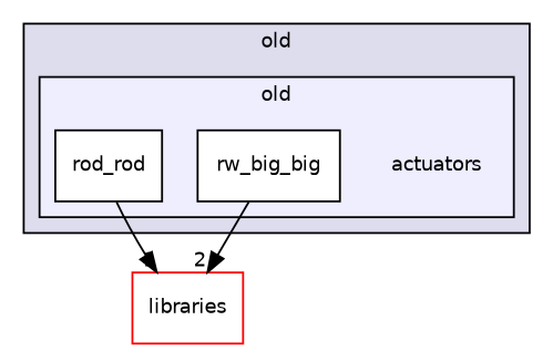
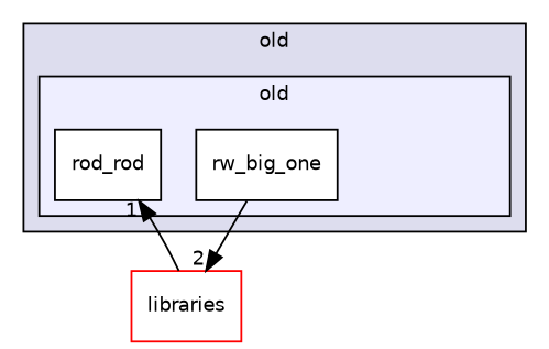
  digraph {
    compound=true
    node [fontname=Helvetica fontsize=10 shape=box color=black fillcolor=white style=filled]
    edge [labeldistance=1.5 labelfontname=Helvetica labelfontsize=10]
-   n1 [label=actuators shape=plaintext color="" fillcolor="" style=""]
-   n2 [label=rw_big_big]
+   n2 [label=rw_big_one]
    n3 [label=rod_rod]
    n4 [color=red label=libraries]
    subgraph cluster_1 {
      bgcolor="#ddddee"
      fontname=Helvetica
      fontsize=10
      label=old
      pencolor=black
      subgraph cluster_2 {
        bgcolor="#eeeeff"
        fontname=Helvetica
        fontsize=10
        label=old
        pencolor=black
-       n1
        n2
        n3
      }
    }
    n2 -> n4 [headlabel=2]
-   n3 -> n4 [headlabel=1]
+   n4 -> n3 [headlabel=1]
  }
